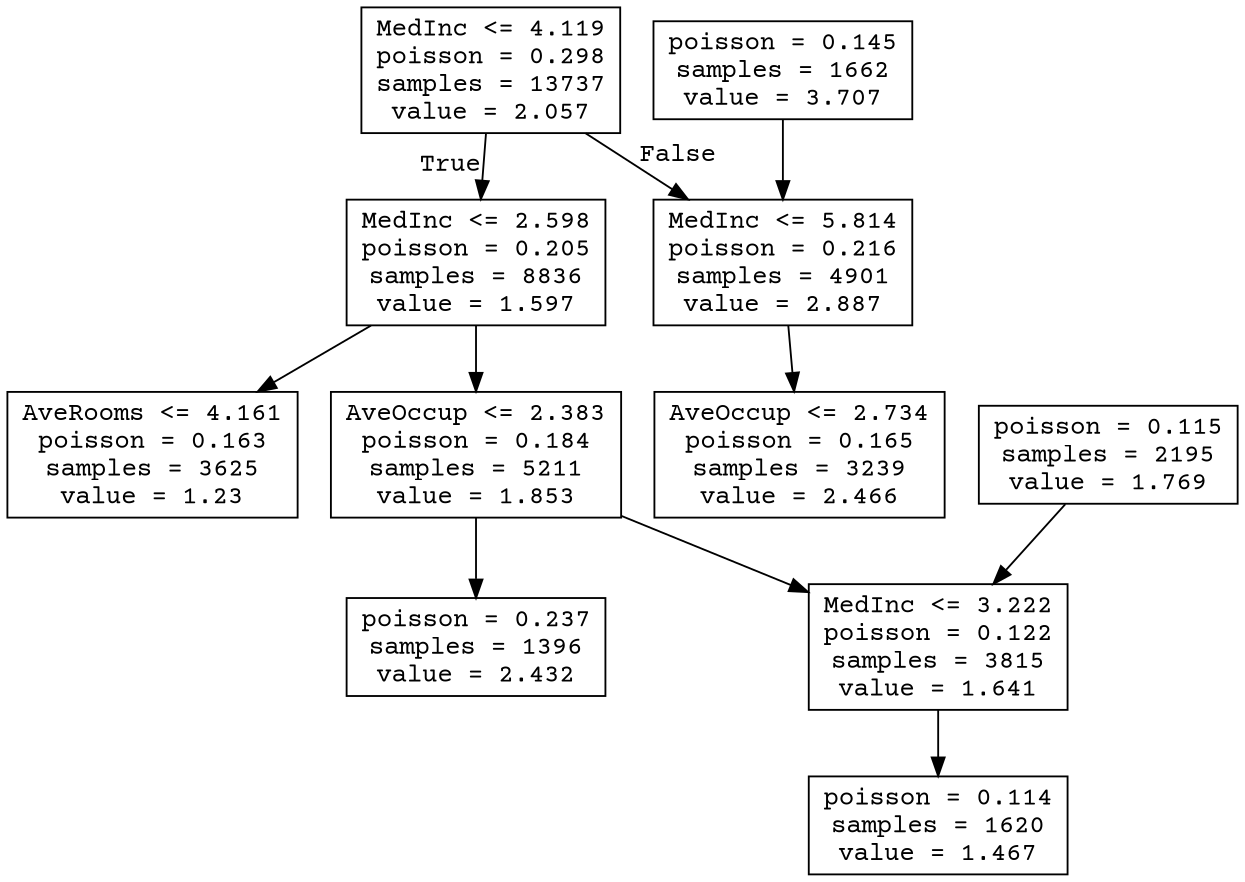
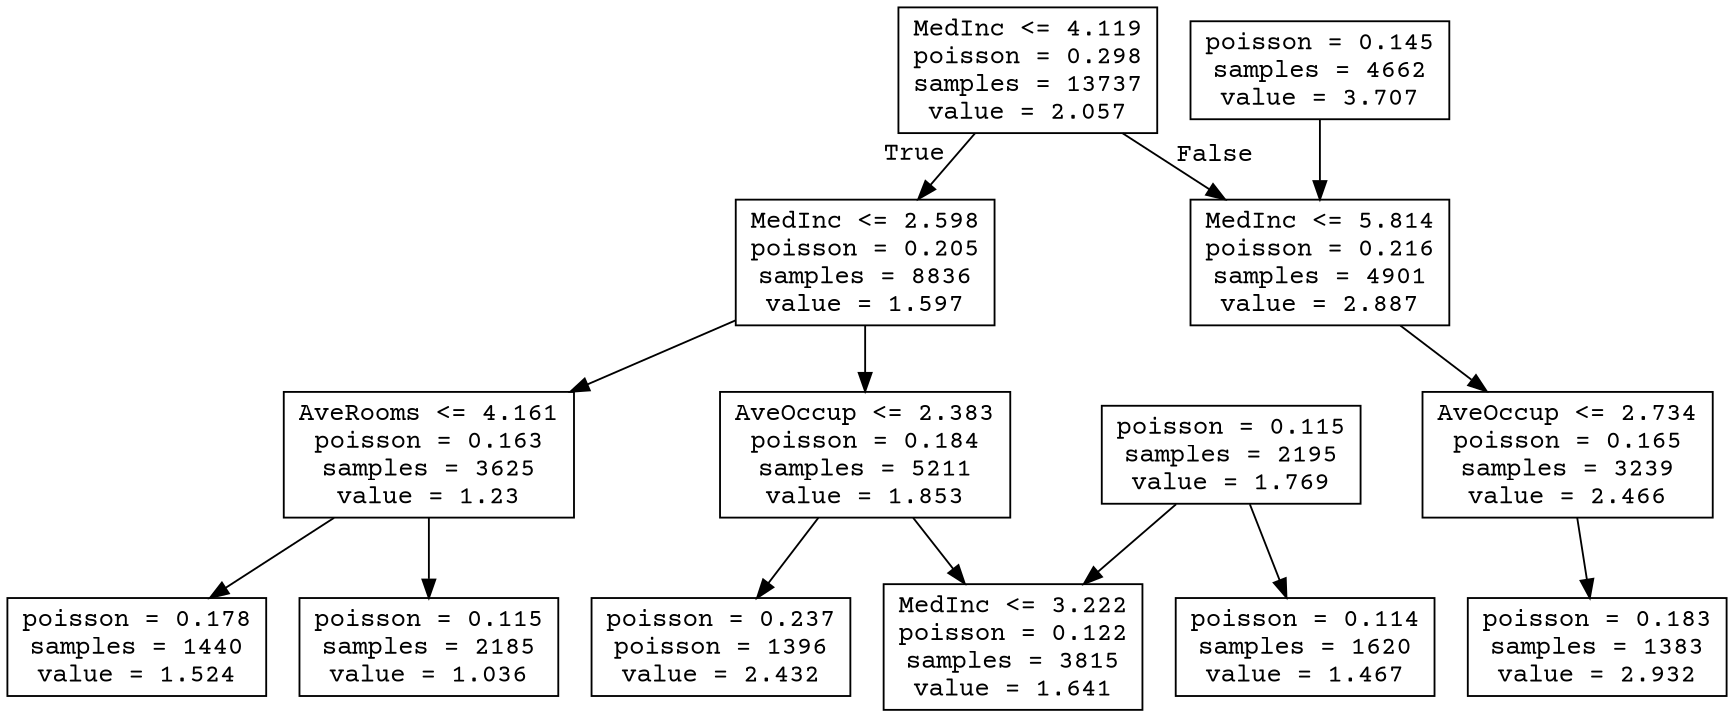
  digraph {
    fontname="Courier Prime"
    node [fontname="Courier Prime" shape=box]
    edge [fontname="Courier Prime"]
    n1 [label="MedInc <= 4.119\npoisson = 0.298\nsamples = 13737\nvalue = 2.057"]
    n2 [label="MedInc <= 2.598\npoisson = 0.205\nsamples = 8836\nvalue = 1.597"]
    n3 [label="MedInc <= 5.814\npoisson = 0.216\nsamples = 4901\nvalue = 2.887"]
    n4 [label="AveRooms <= 4.161\npoisson = 0.163\nsamples = 3625\nvalue = 1.23"]
    n5 [label="AveOccup <= 2.383\npoisson = 0.184\nsamples = 5211\nvalue = 1.853"]
    n6 [label="AveOccup <= 2.734\npoisson = 0.165\nsamples = 3239\nvalue = 2.466"]
-   n9 [label="poisson = 0.237\nsamples = 1396\nvalue = 2.432"]
+   n7 [label="poisson = 0.178\nsamples = 1440\nvalue = 1.524"]
+   n8 [label="poisson = 0.115\nsamples = 2185\nvalue = 1.036"]
+   n9 [label="poisson = 0.237\npoisson = 1396\nvalue = 2.432"]
    n10 [label="MedInc <= 3.222\npoisson = 0.122\nsamples = 3815\nvalue = 1.641"]
    n11 [label="poisson = 0.114\nsamples = 1620\nvalue = 1.467"]
    n12 [label="poisson = 0.115\nsamples = 2195\nvalue = 1.769"]
-   n14 [label="poisson = 0.145\nsamples = 1662\nvalue = 3.707"]
+   n13 [label="poisson = 0.183\nsamples = 1383\nvalue = 2.932"]
+   n14 [label="poisson = 0.145\nsamples = 4662\nvalue = 3.707"]
    n1 -> n2 [headlabel=True labelangle=45 labeldistance=2.5]
    n1 -> n3 [headlabel=False labelangle=-45 labeldistance=2.5]
    n2 -> n4
    n2 -> n5
    n3 -> n6
+   n4 -> n7
+   n4 -> n8
    n5 -> n9
    n5 -> n10
-   n10 -> n11
+   n6 -> n13
+   n12 -> n11
    n12 -> n10
    n14 -> n3
  }
